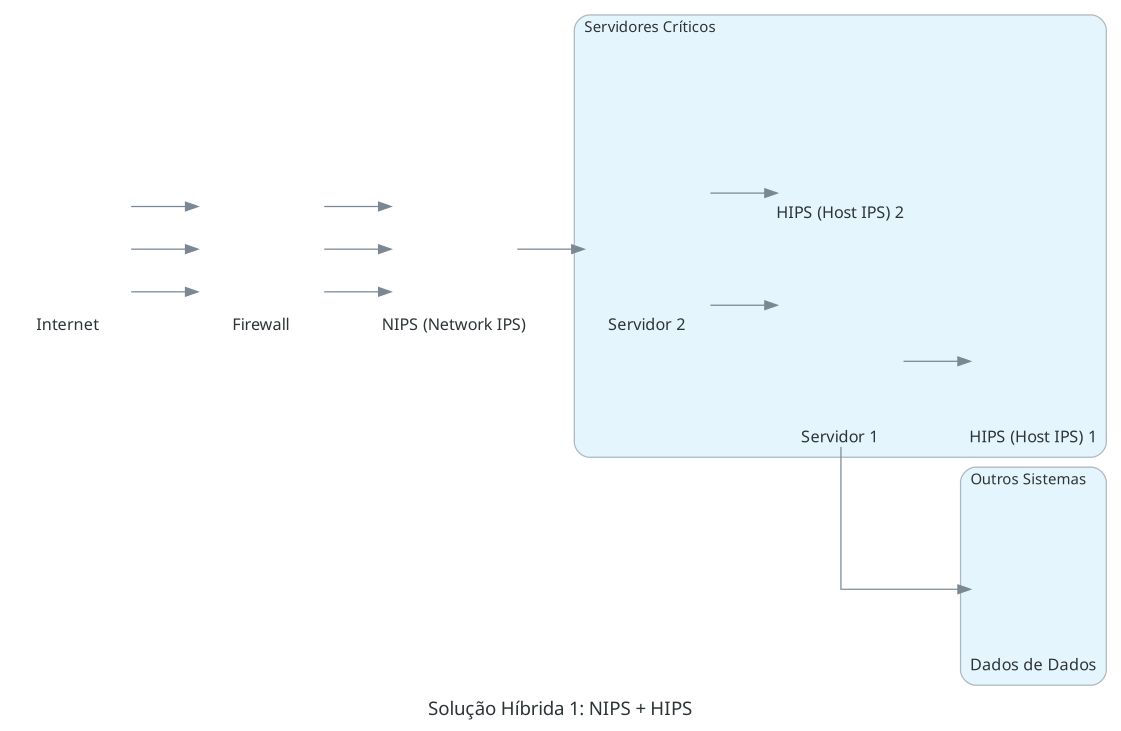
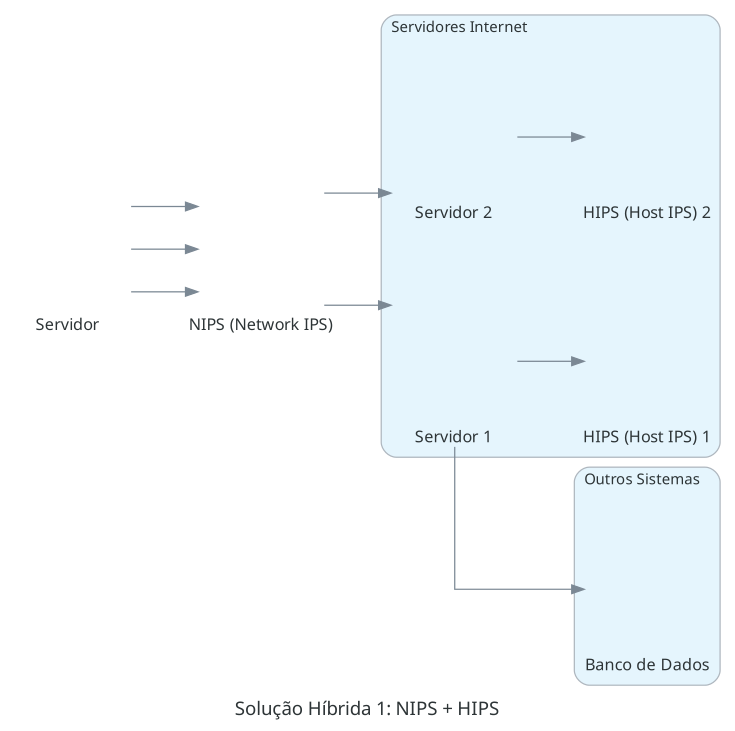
  digraph {
    fontcolor="#2D3436"
    fontname="Sans-Serif"
    fontsize=15
    label="Solução Híbrida 1: NIPS + HIPS"
    nodesep=0.60
    rankdir=LR
    ranksep=0.75
    splines=ortho
    node [fixedsize=true fontcolor="#2D3436" fontname="Sans-Serif" fontsize=13 labelloc=b shape=none style=rounded]
    edge [color="#7B8894" dir=forward fontcolor="#2D3436" fontname="Sans-Serif" fontsize=13]
    n1 [height=1.9 label="Servidor 1" width=1.4]
    n2 [height=1.9 label="HIPS (Host IPS) 1" width=1.4]
    n3 [height=1.9 label="Servidor 2" width=1.4]
    n4 [height=1.9 label="HIPS (Host IPS) 2" width=1.4]
-   n5 [height=1.9 label="Dados de Dados" width=1.4]
-   n6 [height=1.9 label=Internet width=1.4]
-   n7 [height=1.9 label=Firewall width=1.4]
+   n5 [height=1.9 label="Banco de Dados" width=1.4]
+   n7 [height=1.9 label=Servidor width=1.4]
    n8 [height=1.9 label="NIPS (Network IPS)" width=1.4]
    subgraph cluster_1 {
      bgcolor="#E5F5FD"
      fontsize=12
-     label="Servidores Críticos"
+     label="Servidores Internet"
      labeljust=l
      pencolor="#AEB6BE"
      shape=box
      style=rounded
      n1
      n2
      n3
      n4
    }
    subgraph cluster_2 {
      bgcolor="#E5F5FD"
      fontsize=12
      label="Outros Sistemas"
      labeljust=l
      pencolor="#AEB6BE"
      shape=box
      style=rounded
      n5
    }
    n1 -> n2
    n1 -> n5
    n3 -> n4
-   n6 -> n7
-   n6 -> n7
-   n6 -> n7
    n7 -> n8
    n7 -> n8
    n7 -> n8
-   n3 -> n1
+   n8 -> n1
    n8 -> n3
  }
